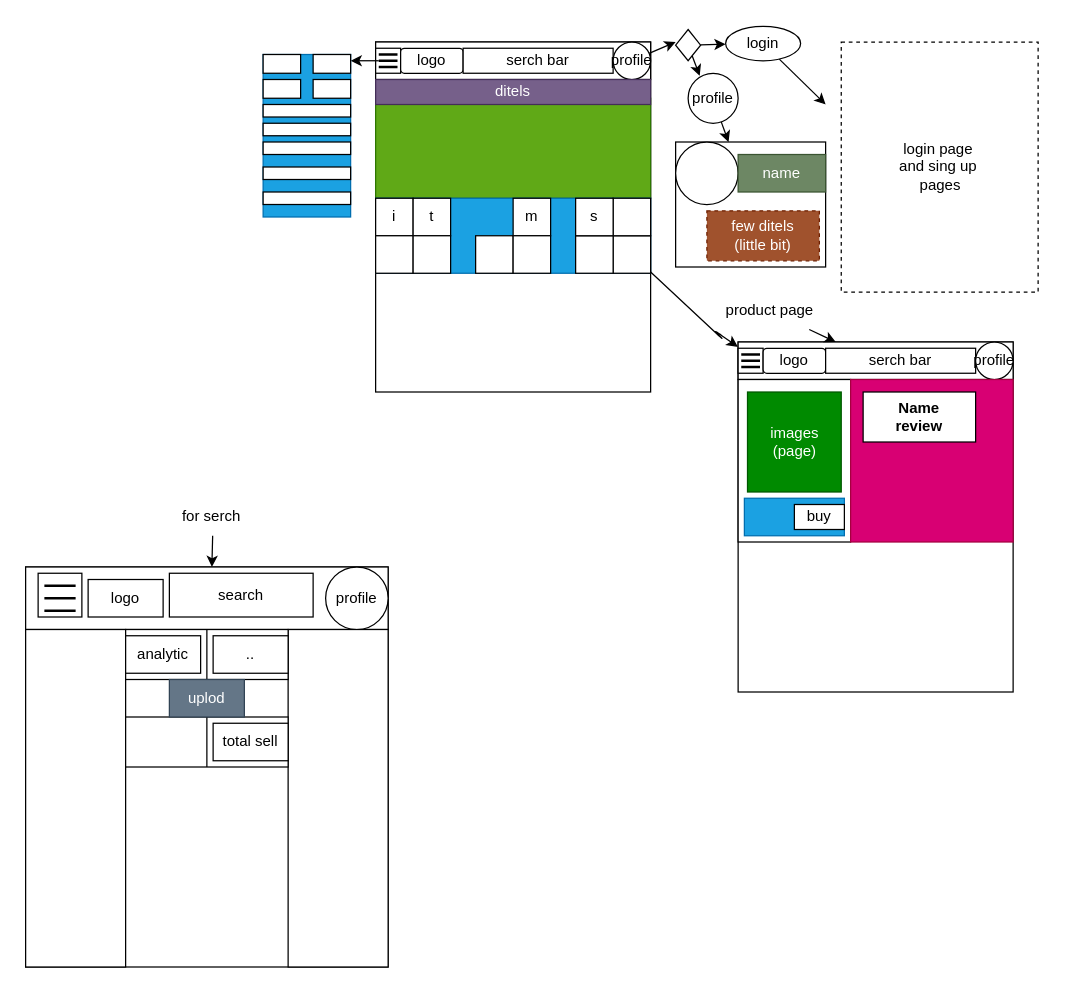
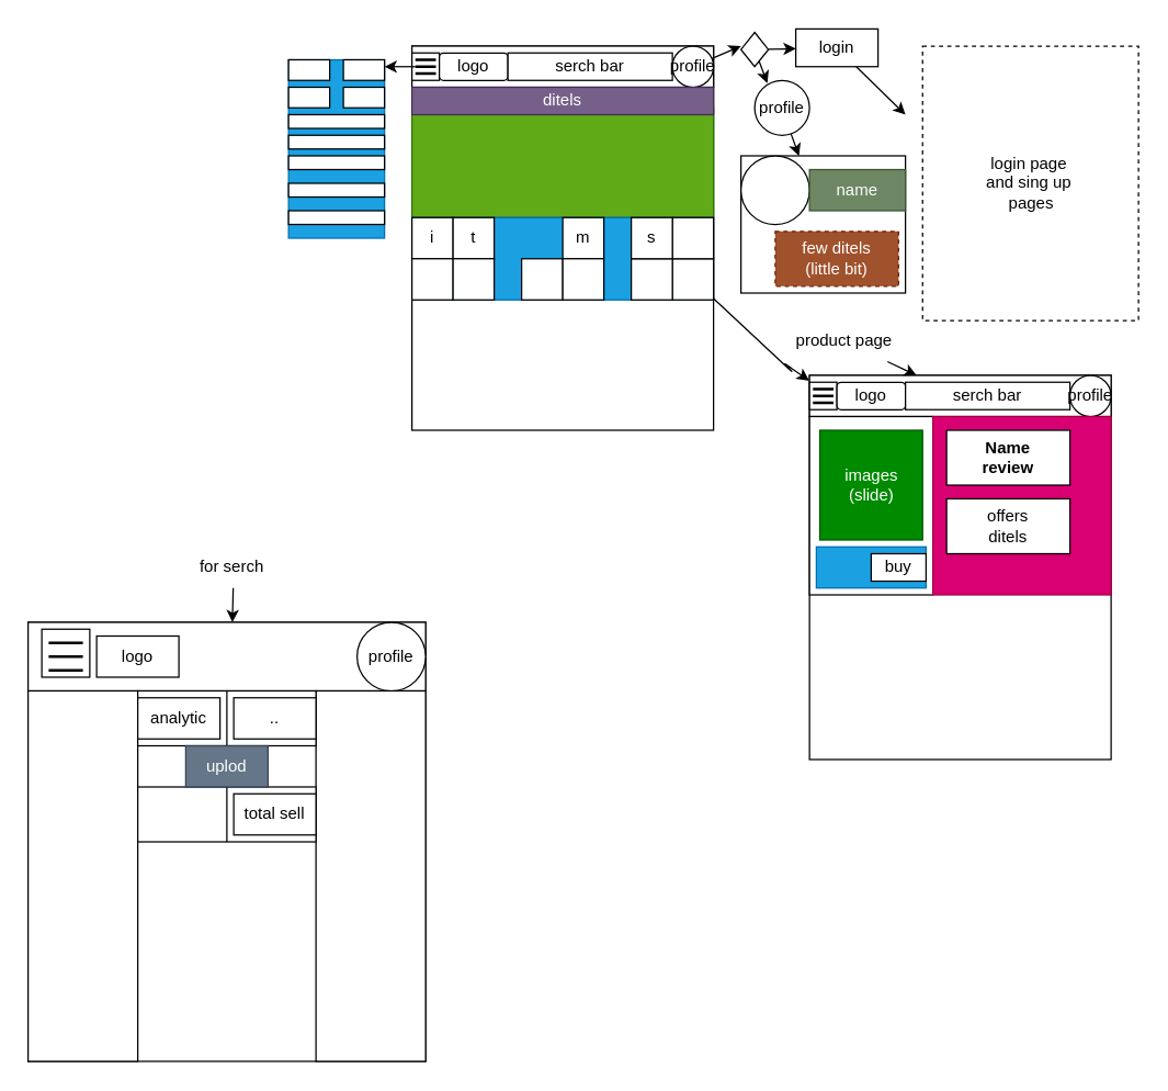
  <mxCell id="0" />
  <mxCell id="1" parent="0" />
  <mxCell id="2" value="" style="rounded=0;whiteSpace=wrap;html=1;" vertex="1" parent="1"><mxGeometry x="300" y="33" width="220" height="280" as="geometry" /></mxCell>
  <mxCell id="3" value="" style="rounded=0;whiteSpace=wrap;html=1;" vertex="1" parent="1"><mxGeometry x="300" y="33" width="220" height="30" as="geometry" /></mxCell>
  <mxCell id="4" value="" style="whiteSpace=wrap;html=1;aspect=fixed;" vertex="1" parent="1"><mxGeometry x="300" y="38" width="20" height="20" as="geometry" /></mxCell>
  <mxCell id="5" value="" style="line;strokeWidth=2;html=1;" vertex="1" parent="1"><mxGeometry x="302.5" y="38" width="15" height="10" as="geometry" /></mxCell>
  <mxCell id="6" value="logo" style="rounded=1;whiteSpace=wrap;html=1;" vertex="1" parent="1"><mxGeometry x="320" y="38" width="50" height="20" as="geometry" /></mxCell>
  <mxCell id="7" value="serch bar" style="rounded=0;whiteSpace=wrap;html=1;" vertex="1" parent="1"><mxGeometry x="370" y="38" width="120" height="20" as="geometry" /></mxCell>
  <mxCell id="8" style="edgeStyle=none;html=1;" edge="1" parent="1" source="9"><mxGeometry relative="1" as="geometry"><mxPoint x="280" y="48" as="targetPoint" /></mxGeometry></mxCell>
  <mxCell id="9" value="" style="line;strokeWidth=2;html=1;" vertex="1" parent="1"><mxGeometry x="302.5" y="43" width="15" height="10" as="geometry" /></mxCell>
  <mxCell id="10" value="" style="line;strokeWidth=2;html=1;" vertex="1" parent="1"><mxGeometry x="302.5" y="48" width="15" height="10" as="geometry" /></mxCell>
  <mxCell id="11" style="edgeStyle=none;html=1;" edge="1" parent="1" source="12"><mxGeometry relative="1" as="geometry"><mxPoint x="540" y="33" as="targetPoint" /></mxGeometry></mxCell>
  <mxCell id="12" value="profile" style="ellipse;whiteSpace=wrap;html=1;aspect=fixed;" vertex="1" parent="1"><mxGeometry x="490" y="33" width="30" height="30" as="geometry" /></mxCell>
  <mxCell id="13" value="" style="rounded=0;whiteSpace=wrap;html=1;fillColor=#60a917;fontColor=#ffffff;strokeColor=#2D7600;" vertex="1" parent="1"><mxGeometry x="300" y="78" width="220" height="80" as="geometry" /></mxCell>
  <mxCell id="14" value="" style="rounded=0;whiteSpace=wrap;html=1;fillColor=#1ba1e2;fontColor=#ffffff;strokeColor=#006EAF;" vertex="1" parent="1"><mxGeometry x="300" y="158" width="220" height="60" as="geometry" /></mxCell>
  <mxCell id="15" value="i" style="whiteSpace=wrap;html=1;aspect=fixed;" vertex="1" parent="1"><mxGeometry x="300" y="158" width="30" height="30" as="geometry" /></mxCell>
  <mxCell id="16" style="edgeStyle=none;html=1;entryX=-0.001;entryY=0.129;entryDx=0;entryDy=0;entryPerimeter=0;" edge="1" parent="1" source="17" target="45"><mxGeometry relative="1" as="geometry"><mxPoint x="570" y="273" as="targetPoint" /><Array as="points"><mxPoint x="580" y="273" /><mxPoint x="570" y="263" /></Array></mxGeometry></mxCell>
  <mxCell id="17" value="" style="whiteSpace=wrap;html=1;aspect=fixed;" vertex="1" parent="1"><mxGeometry x="490" y="188" width="30" height="30" as="geometry" /></mxCell>
  <mxCell id="18" value="" style="whiteSpace=wrap;html=1;aspect=fixed;" vertex="1" parent="1"><mxGeometry x="490" y="158" width="30" height="30" as="geometry" /></mxCell>
  <mxCell id="19" value="" style="whiteSpace=wrap;html=1;aspect=fixed;" vertex="1" parent="1"><mxGeometry x="460" y="188" width="30" height="30" as="geometry" /></mxCell>
  <mxCell id="20" value="s" style="whiteSpace=wrap;html=1;aspect=fixed;" vertex="1" parent="1"><mxGeometry x="460" y="158" width="30" height="30" as="geometry" /></mxCell>
  <mxCell id="21" value="" style="whiteSpace=wrap;html=1;aspect=fixed;" vertex="1" parent="1"><mxGeometry x="380" y="188" width="30" height="30" as="geometry" /></mxCell>
  <mxCell id="22" value="m" style="whiteSpace=wrap;html=1;aspect=fixed;" vertex="1" parent="1"><mxGeometry x="410" y="158" width="30" height="30" as="geometry" /></mxCell>
  <mxCell id="23" value="t" style="whiteSpace=wrap;html=1;aspect=fixed;" vertex="1" parent="1"><mxGeometry x="330" y="158" width="30" height="30" as="geometry" /></mxCell>
  <mxCell id="24" value="" style="whiteSpace=wrap;html=1;aspect=fixed;" vertex="1" parent="1"><mxGeometry x="300" y="188" width="30" height="30" as="geometry" /></mxCell>
  <mxCell id="25" value="" style="whiteSpace=wrap;html=1;aspect=fixed;" vertex="1" parent="1"><mxGeometry x="330" y="188" width="30" height="30" as="geometry" /></mxCell>
  <mxCell id="26" value="" style="whiteSpace=wrap;html=1;aspect=fixed;" vertex="1" parent="1"><mxGeometry x="410" y="188" width="30" height="30" as="geometry" /></mxCell>
  <mxCell id="27" value="" style="rounded=0;whiteSpace=wrap;html=1;fillColor=#1ba1e2;fontColor=#ffffff;strokeColor=#006EAF;" vertex="1" parent="1"><mxGeometry x="210" y="43" width="70" height="130" as="geometry" /></mxCell>
  <mxCell id="28" value="" style="rounded=0;whiteSpace=wrap;html=1;" vertex="1" parent="1"><mxGeometry x="210" y="43" width="30" height="15" as="geometry" /></mxCell>
  <mxCell id="29" value="" style="rounded=0;whiteSpace=wrap;html=1;" vertex="1" parent="1"><mxGeometry x="250" y="43" width="30" height="15" as="geometry" /></mxCell>
  <mxCell id="30" value="" style="rounded=0;whiteSpace=wrap;html=1;" vertex="1" parent="1"><mxGeometry x="210" y="63" width="30" height="15" as="geometry" /></mxCell>
  <mxCell id="31" value="" style="rounded=0;whiteSpace=wrap;html=1;" vertex="1" parent="1"><mxGeometry x="250" y="63" width="30" height="15" as="geometry" /></mxCell>
  <mxCell id="32" value="" style="rounded=0;whiteSpace=wrap;html=1;" vertex="1" parent="1"><mxGeometry x="210" y="83" width="70" height="10" as="geometry" /></mxCell>
  <mxCell id="33" value="" style="rounded=0;whiteSpace=wrap;html=1;" vertex="1" parent="1"><mxGeometry x="210" y="98" width="70" height="10" as="geometry" /></mxCell>
  <mxCell id="34" value="" style="rounded=0;whiteSpace=wrap;html=1;" vertex="1" parent="1"><mxGeometry x="210" y="113" width="70" height="10" as="geometry" /></mxCell>
  <mxCell id="35" value="" style="rounded=0;whiteSpace=wrap;html=1;" vertex="1" parent="1"><mxGeometry x="210" y="133" width="70" height="10" as="geometry" /></mxCell>
  <mxCell id="36" value="" style="rounded=0;whiteSpace=wrap;html=1;" vertex="1" parent="1"><mxGeometry x="210" y="153" width="70" height="10" as="geometry" /></mxCell>
  <mxCell id="37" style="edgeStyle=none;html=1;" edge="1" parent="1" source="39" target="41"><mxGeometry relative="1" as="geometry"><mxPoint x="580" y="35.5" as="targetPoint" /></mxGeometry></mxCell>
  <mxCell id="38" style="edgeStyle=none;html=1;entryX=0.232;entryY=0.05;entryDx=0;entryDy=0;entryPerimeter=0;" edge="1" parent="1" source="39" target="43"><mxGeometry relative="1" as="geometry" /></mxCell>
  <mxCell id="39" value="" style="rhombus;whiteSpace=wrap;html=1;" vertex="1" parent="1"><mxGeometry x="540" y="23" width="20" height="25" as="geometry" /></mxCell>
  <mxCell id="40" style="edgeStyle=none;html=1;" edge="1" parent="1" source="41"><mxGeometry relative="1" as="geometry"><mxPoint x="660" y="83" as="targetPoint" /></mxGeometry></mxCell>
- <mxCell id="41" value="login" style="ellipse;whiteSpace=wrap;html=1;" vertex="1" parent="1"><mxGeometry x="580" y="20.5" width="60" height="27.5" as="geometry" /></mxCell>
+ <mxCell id="41" value="login" style="rounded=0;whiteSpace=wrap;html=1;" vertex="1" parent="1"><mxGeometry x="580" y="20.5" width="60" height="27.5" as="geometry" /></mxCell>
  <mxCell id="42" value="" style="edgeStyle=none;html=1;" edge="1" parent="1" source="43" target="62"><mxGeometry relative="1" as="geometry" /></mxCell>
  <mxCell id="43" value="profile" style="ellipse;whiteSpace=wrap;html=1;aspect=fixed;" vertex="1" parent="1"><mxGeometry x="550" y="58" width="40" height="40" as="geometry" /></mxCell>
  <mxCell id="44" value="" style="rounded=0;whiteSpace=wrap;html=1;" vertex="1" parent="1"><mxGeometry x="590" y="273" width="220" height="280" as="geometry" /></mxCell>
  <mxCell id="45" value="" style="rounded=0;whiteSpace=wrap;html=1;" vertex="1" parent="1"><mxGeometry x="590" y="273" width="220" height="30" as="geometry" /></mxCell>
  <mxCell id="46" value="" style="whiteSpace=wrap;html=1;aspect=fixed;" vertex="1" parent="1"><mxGeometry x="590" y="278" width="20" height="20" as="geometry" /></mxCell>
  <mxCell id="47" value="" style="line;strokeWidth=2;html=1;" vertex="1" parent="1"><mxGeometry x="592.5" y="278" width="15" height="10" as="geometry" /></mxCell>
  <mxCell id="48" value="logo" style="rounded=1;whiteSpace=wrap;html=1;" vertex="1" parent="1"><mxGeometry x="610" y="278" width="50" height="20" as="geometry" /></mxCell>
  <mxCell id="49" value="serch bar" style="rounded=0;whiteSpace=wrap;html=1;" vertex="1" parent="1"><mxGeometry x="660" y="278" width="120" height="20" as="geometry" /></mxCell>
  <mxCell id="50" value="" style="line;strokeWidth=2;html=1;" vertex="1" parent="1"><mxGeometry x="592.5" y="283" width="15" height="10" as="geometry" /></mxCell>
  <mxCell id="51" value="" style="line;strokeWidth=2;html=1;" vertex="1" parent="1"><mxGeometry x="592.5" y="288" width="15" height="10" as="geometry" /></mxCell>
  <mxCell id="52" value="profile" style="ellipse;whiteSpace=wrap;html=1;aspect=fixed;" vertex="1" parent="1"><mxGeometry x="780" y="273" width="30" height="30" as="geometry" /></mxCell>
  <mxCell id="53" value="" style="rounded=0;whiteSpace=wrap;html=1;" vertex="1" parent="1"><mxGeometry x="590" y="303" width="90" height="130" as="geometry" /></mxCell>
  <mxCell id="54" value="" style="rounded=0;whiteSpace=wrap;html=1;fillColor=#d80073;fontColor=#ffffff;strokeColor=#A50040;" vertex="1" parent="1"><mxGeometry x="680" y="303" width="130" height="130" as="geometry" /></mxCell>
  <mxCell id="55" value="Name&lt;br&gt;review" style="rounded=0;whiteSpace=wrap;html=1;fontStyle=1" vertex="1" parent="1"><mxGeometry x="690" y="313" width="90" height="40" as="geometry" /></mxCell>
+ <mxCell id="56" value="offers&lt;br&gt;ditels" style="rounded=0;whiteSpace=wrap;html=1;" vertex="1" parent="1"><mxGeometry x="690" y="363" width="90" height="40" as="geometry" /></mxCell>
  <mxCell id="57" value="" style="rounded=0;whiteSpace=wrap;html=1;fillColor=#1ba1e2;fontColor=#ffffff;strokeColor=#006EAF;" vertex="1" parent="1"><mxGeometry x="595" y="398" width="80" height="30" as="geometry" /></mxCell>
  <mxCell id="58" value="buy" style="rounded=0;whiteSpace=wrap;html=1;" vertex="1" parent="1"><mxGeometry x="635" y="403" width="40" height="20" as="geometry" /></mxCell>
- <mxCell id="59" value="images&lt;br&gt;(page)" style="rounded=0;whiteSpace=wrap;html=1;fillColor=#008a00;fontColor=#ffffff;strokeColor=#005700;" vertex="1" parent="1"><mxGeometry x="597.5" y="313" width="75" height="80" as="geometry" /></mxCell>
+ <mxCell id="59" value="images&lt;br&gt;(slide)" style="rounded=0;whiteSpace=wrap;html=1;fillColor=#008a00;fontColor=#ffffff;strokeColor=#005700;" vertex="1" parent="1"><mxGeometry x="597.5" y="313" width="75" height="80" as="geometry" /></mxCell>
  <mxCell id="60" value="ditels" style="rounded=0;whiteSpace=wrap;html=1;fillColor=#76608a;fontColor=#ffffff;strokeColor=#432D57;" vertex="1" parent="1"><mxGeometry x="300" y="63" width="220" height="20" as="geometry" /></mxCell>
  <mxCell id="61" value="login page&amp;nbsp;&lt;br&gt;and sing up&amp;nbsp;&lt;br&gt;pages" style="rounded=0;whiteSpace=wrap;html=1;dashed=1;" vertex="1" parent="1"><mxGeometry x="672.5" y="33" width="157.5" height="200" as="geometry" /></mxCell>
  <mxCell id="62" value="" style="whiteSpace=wrap;html=1;" vertex="1" parent="1"><mxGeometry x="540" y="113" width="120" height="100" as="geometry" /></mxCell>
  <mxCell id="63" value="" style="ellipse;whiteSpace=wrap;html=1;aspect=fixed;" vertex="1" parent="1"><mxGeometry x="540" y="113" width="50" height="50" as="geometry" /></mxCell>
  <mxCell id="64" value="name" style="rounded=0;whiteSpace=wrap;html=1;fillColor=#6d8764;fontColor=#ffffff;strokeColor=#3A5431;" vertex="1" parent="1"><mxGeometry x="590" y="123" width="70" height="30" as="geometry" /></mxCell>
  <mxCell id="65" value="few ditels &lt;br&gt;(little bit)" style="rounded=0;whiteSpace=wrap;html=1;fillColor=#a0522d;fontColor=#ffffff;strokeColor=#6D1F00;dashed=1;" vertex="1" parent="1"><mxGeometry x="565" y="168" width="90" height="40" as="geometry" /></mxCell>
  <mxCell id="66" value="" style="edgeStyle=none;html=1;" edge="1" parent="1" source="67" target="68"><mxGeometry relative="1" as="geometry" /></mxCell>
  <mxCell id="67" value="for serch&amp;nbsp;" style="text;html=1;align=center;verticalAlign=middle;resizable=0;points=[];autosize=1;strokeColor=none;fillColor=none;" vertex="1" parent="1"><mxGeometry x="135" y="398" width="70" height="30" as="geometry" /></mxCell>
  <mxCell id="68" value="" style="whiteSpace=wrap;html=1;" vertex="1" parent="1"><mxGeometry x="20" y="453" width="290" height="320" as="geometry" /></mxCell>
  <mxCell id="69" value="" style="rounded=0;whiteSpace=wrap;html=1;" vertex="1" parent="1"><mxGeometry x="20" y="453" width="290" height="50" as="geometry" /></mxCell>
  <mxCell id="70" value="" style="whiteSpace=wrap;html=1;aspect=fixed;" vertex="1" parent="1"><mxGeometry x="30" y="458" width="35" height="35" as="geometry" /></mxCell>
  <mxCell id="71" value="" style="line;strokeWidth=2;html=1;" vertex="1" parent="1"><mxGeometry x="35" y="463" width="25" height="10" as="geometry" /></mxCell>
  <mxCell id="72" value="" style="line;strokeWidth=2;html=1;" vertex="1" parent="1"><mxGeometry x="35" y="473" width="25" height="10" as="geometry" /></mxCell>
  <mxCell id="73" value="" style="line;strokeWidth=2;html=1;" vertex="1" parent="1"><mxGeometry x="35" y="483" width="25" height="10" as="geometry" /></mxCell>
  <mxCell id="74" value="logo" style="rounded=0;whiteSpace=wrap;html=1;" vertex="1" parent="1"><mxGeometry x="70" y="463" width="60" height="30" as="geometry" /></mxCell>
- <mxCell id="75" value="search" style="rounded=0;whiteSpace=wrap;html=1;" vertex="1" parent="1"><mxGeometry x="135" y="458" width="115" height="35" as="geometry" /></mxCell>
  <mxCell id="76" value="profile" style="ellipse;whiteSpace=wrap;html=1;aspect=fixed;" vertex="1" parent="1"><mxGeometry x="260" y="453" width="50" height="50" as="geometry" /></mxCell>
  <mxCell id="77" value="" style="rounded=0;whiteSpace=wrap;html=1;" vertex="1" parent="1"><mxGeometry x="20" y="503" width="80" height="270" as="geometry" /></mxCell>
  <mxCell id="78" value="" style="rounded=0;whiteSpace=wrap;html=1;" vertex="1" parent="1"><mxGeometry x="230" y="503" width="80" height="270" as="geometry" /></mxCell>
  <mxCell id="79" value="" style="shape=process;whiteSpace=wrap;html=1;backgroundOutline=1;size=0.5;" vertex="1" parent="1"><mxGeometry x="100" y="503" width="130" height="40" as="geometry" /></mxCell>
  <mxCell id="80" value="" style="shape=process;whiteSpace=wrap;html=1;backgroundOutline=1;size=0.5;" vertex="1" parent="1"><mxGeometry x="100" y="573" width="130" height="40" as="geometry" /></mxCell>
  <mxCell id="81" value="uplod" style="rounded=0;whiteSpace=wrap;html=1;fillColor=#647687;fontColor=#ffffff;strokeColor=#314354;" vertex="1" parent="1"><mxGeometry x="135" y="543" width="60" height="30" as="geometry" /></mxCell>
  <mxCell id="82" value="analytic" style="rounded=0;whiteSpace=wrap;html=1;" vertex="1" parent="1"><mxGeometry x="100" y="508" width="60" height="30" as="geometry" /></mxCell>
  <mxCell id="83" value=".." style="rounded=0;whiteSpace=wrap;html=1;" vertex="1" parent="1"><mxGeometry x="170" y="508" width="60" height="30" as="geometry" /></mxCell>
  <mxCell id="84" value="total sell" style="rounded=0;whiteSpace=wrap;html=1;" vertex="1" parent="1"><mxGeometry x="170" y="578" width="60" height="30" as="geometry" /></mxCell>
  <mxCell id="85" style="edgeStyle=none;html=1;" edge="1" parent="1" source="86" target="45"><mxGeometry relative="1" as="geometry" /></mxCell>
  <mxCell id="86" value="product page" style="text;html=1;align=center;verticalAlign=middle;resizable=0;points=[];autosize=1;strokeColor=none;fillColor=none;" vertex="1" parent="1"><mxGeometry x="570" y="233" width="90" height="30" as="geometry" /></mxCell>
